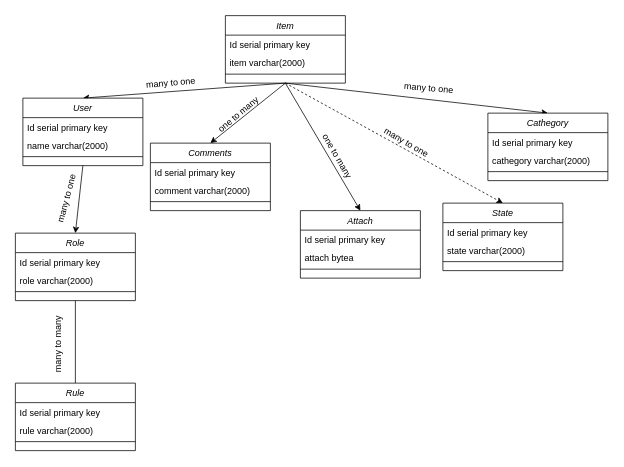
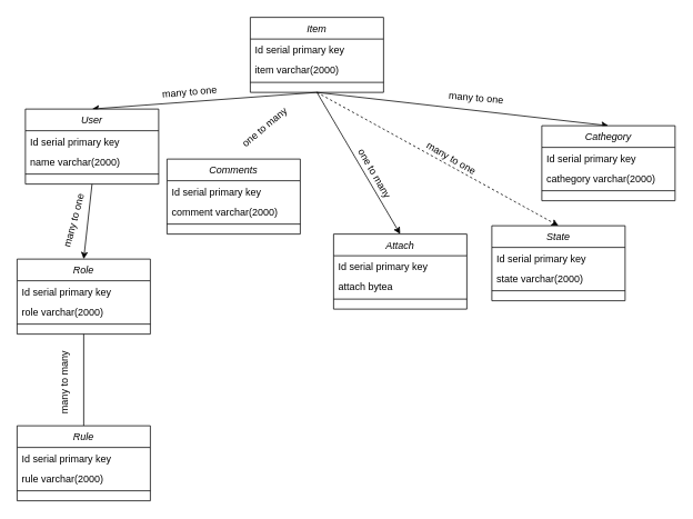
  <mxCell id="0" />
  <mxCell id="1" parent="0" />
  <mxCell id="2" value="many to one&amp;nbsp;" style="text;html=1;resizable=0;points=[];;align=center;verticalAlign=middle;labelBackgroundColor=none;rounded=0;shadow=0;strokeWidth=1;fontSize=12;rotation=-75;" parent="1" vertex="1" connectable="0"><mxGeometry x="90" y="260" as="geometry"><mxPoint x="-3.503" y="-0.853" as="offset" /></mxGeometry></mxCell>
  <mxCell id="3" value="" style="endArrow=classic;html=1;entryX=0.5;entryY=0;entryDx=0;entryDy=0;" parent="1" target="17" edge="1"><mxGeometry width="50" height="50" relative="1" as="geometry"><mxPoint x="380" y="110" as="sourcePoint" /><mxPoint x="560" y="230" as="targetPoint" /></mxGeometry></mxCell>
  <mxCell id="4" value="" style="endArrow=none;html=1;" parent="1" source="35" target="39" edge="1"><mxGeometry width="50" height="50" relative="1" as="geometry"><mxPoint x="200" y="160" as="sourcePoint" /><mxPoint x="250" y="110" as="targetPoint" /></mxGeometry></mxCell>
  <mxCell id="5" value="" style="endArrow=classic;html=1;entryX=0.5;entryY=0;entryDx=0;entryDy=0;exitX=0.5;exitY=1;exitDx=0;exitDy=0;" parent="1" target="35" edge="1" source="17"><mxGeometry width="50" height="50" relative="1" as="geometry"><mxPoint x="300" y="210" as="sourcePoint" /><mxPoint x="150" y="220" as="targetPoint" /></mxGeometry></mxCell>
  <mxCell id="6" value="many to many" style="text;html=1;resizable=0;points=[];;align=center;verticalAlign=middle;labelBackgroundColor=none;rounded=0;shadow=0;strokeWidth=1;fontSize=12;rotation=270;" parent="1" vertex="1" connectable="0"><mxGeometry x="80.003" y="420.003" as="geometry"><mxPoint x="-39.503" y="-2.853" as="offset" /></mxGeometry></mxCell>
  <mxCell id="7" value="Item" style="swimlane;fontStyle=2;align=center;verticalAlign=top;childLayout=stackLayout;horizontal=1;startSize=26;horizontalStack=0;resizeParent=1;resizeLast=0;collapsible=1;marginBottom=0;rounded=0;shadow=0;strokeWidth=1;" parent="1" vertex="1"><mxGeometry x="300" y="20" width="160" height="90" as="geometry"><mxRectangle x="230" y="140" width="160" height="26" as="alternateBounds" /></mxGeometry></mxCell>
  <mxCell id="8" value="Id serial primary key" style="text;align=left;verticalAlign=top;spacingLeft=4;spacingRight=4;overflow=hidden;rotatable=0;points=[[0,0.5],[1,0.5]];portConstraint=eastwest;" parent="7" vertex="1"><mxGeometry y="26" width="160" height="24" as="geometry" /></mxCell>
  <mxCell id="9" value="item varchar(2000)" style="text;align=left;verticalAlign=top;spacingLeft=4;spacingRight=4;overflow=hidden;rotatable=0;points=[[0,0.5],[1,0.5]];portConstraint=eastwest;" parent="7" vertex="1"><mxGeometry y="50" width="160" height="24" as="geometry" /></mxCell>
  <mxCell id="10" value="" style="line;html=1;strokeWidth=1;align=left;verticalAlign=middle;spacingTop=-1;spacingLeft=3;spacingRight=3;rotatable=0;labelPosition=right;points=[];portConstraint=eastwest;" parent="7" vertex="1"><mxGeometry y="74" width="160" height="8" as="geometry" /></mxCell>
  <mxCell id="11" value="many to one" style="text;html=1;resizable=0;points=[];;align=center;verticalAlign=middle;labelBackgroundColor=none;rounded=0;shadow=0;strokeWidth=1;fontSize=12;rotation=-5;" parent="1" vertex="1" connectable="0"><mxGeometry x="230.003" y="110.003" as="geometry"><mxPoint x="-3.503" y="-0.853" as="offset" /></mxGeometry></mxCell>
- <mxCell id="12" value="" style="endArrow=classic;html=1;exitX=0.5;exitY=1;exitDx=0;exitDy=0;entryX=0.5;entryY=0;entryDx=0;entryDy=0;" parent="1" source="7" target="43" edge="1"><mxGeometry width="50" height="50" relative="1" as="geometry"><mxPoint x="360" y="410" as="sourcePoint" /><mxPoint x="410" y="360" as="targetPoint" /></mxGeometry></mxCell>
  <mxCell id="13" value="" style="endArrow=classic;html=1;exitX=0.5;exitY=1;exitDx=0;exitDy=0;entryX=0.5;entryY=0;entryDx=0;entryDy=0;" parent="1" source="7" target="31" edge="1"><mxGeometry width="50" height="50" relative="1" as="geometry"><mxPoint x="350" y="410" as="sourcePoint" /><mxPoint x="400" y="360" as="targetPoint" /></mxGeometry></mxCell>
  <mxCell id="14" value="one to many" style="text;html=1;resizable=0;points=[];;align=center;verticalAlign=middle;labelBackgroundColor=none;rounded=0;shadow=0;strokeWidth=1;fontSize=12;rotation=-40;" parent="1" vertex="1" connectable="0"><mxGeometry x="320.003" y="150.003" as="geometry"><mxPoint x="-3.503" y="-0.853" as="offset" /></mxGeometry></mxCell>
  <mxCell id="15" value="" style="endArrow=classic;html=1;entryX=0.5;entryY=0;entryDx=0;entryDy=0;exitX=0.5;exitY=1;exitDx=0;exitDy=0;dashed=1;" parent="1" target="27" edge="1" source="7"><mxGeometry width="50" height="50" relative="1" as="geometry"><mxPoint x="480" y="380" as="sourcePoint" /><mxPoint x="400" y="460" as="targetPoint" /></mxGeometry></mxCell>
  <mxCell id="16" value="" style="endArrow=classic;html=1;entryX=0.5;entryY=0;entryDx=0;entryDy=0;exitX=0.5;exitY=1;exitDx=0;exitDy=0;" parent="1" target="23" edge="1" source="7"><mxGeometry width="50" height="50" relative="1" as="geometry"><mxPoint x="480" y="380" as="sourcePoint" /><mxPoint x="400" y="360" as="targetPoint" /></mxGeometry></mxCell>
  <mxCell id="17" value="User" style="swimlane;fontStyle=2;align=center;verticalAlign=top;childLayout=stackLayout;horizontal=1;startSize=26;horizontalStack=0;resizeParent=1;resizeLast=0;collapsible=1;marginBottom=0;rounded=0;shadow=0;strokeWidth=1;" parent="1" vertex="1"><mxGeometry x="30" y="130" width="160" height="90" as="geometry"><mxRectangle x="230" y="140" width="160" height="26" as="alternateBounds" /></mxGeometry></mxCell>
  <mxCell id="18" value="Id serial primary key" style="text;align=left;verticalAlign=top;spacingLeft=4;spacingRight=4;overflow=hidden;rotatable=0;points=[[0,0.5],[1,0.5]];portConstraint=eastwest;" parent="17" vertex="1"><mxGeometry y="26" width="160" height="24" as="geometry" /></mxCell>
  <mxCell id="19" value="name varchar(2000)" style="text;align=left;verticalAlign=top;spacingLeft=4;spacingRight=4;overflow=hidden;rotatable=0;points=[[0,0.5],[1,0.5]];portConstraint=eastwest;" parent="17" vertex="1"><mxGeometry y="50" width="160" height="24" as="geometry" /></mxCell>
  <mxCell id="20" value="" style="line;html=1;strokeWidth=1;align=left;verticalAlign=middle;spacingTop=-1;spacingLeft=3;spacingRight=3;rotatable=0;labelPosition=right;points=[];portConstraint=eastwest;" parent="17" vertex="1"><mxGeometry y="74" width="160" height="8" as="geometry" /></mxCell>
  <mxCell id="21" value="one to many" style="text;html=1;resizable=0;points=[];;align=center;verticalAlign=middle;labelBackgroundColor=none;rounded=0;shadow=0;strokeWidth=1;fontSize=12;rotation=60;" parent="1" vertex="1" connectable="0"><mxGeometry x="450.003" y="210.003" as="geometry"><mxPoint x="-3.503" y="-0.853" as="offset" /></mxGeometry></mxCell>
  <mxCell id="22" value="many to one" style="text;html=1;resizable=0;points=[];;align=center;verticalAlign=middle;labelBackgroundColor=none;rounded=0;shadow=0;strokeWidth=1;fontSize=12;rotation=30;" parent="1" vertex="1" connectable="0"><mxGeometry x="570.003" y="195.003" as="geometry"><mxPoint x="-28.63" y="9.082" as="offset" /></mxGeometry></mxCell>
  <mxCell id="23" value="Cathegory" style="swimlane;fontStyle=2;align=center;verticalAlign=top;childLayout=stackLayout;horizontal=1;startSize=26;horizontalStack=0;resizeParent=1;resizeLast=0;collapsible=1;marginBottom=0;rounded=0;shadow=0;strokeWidth=1;" parent="1" vertex="1"><mxGeometry x="650" y="150" width="160" height="90" as="geometry"><mxRectangle x="230" y="140" width="160" height="26" as="alternateBounds" /></mxGeometry></mxCell>
  <mxCell id="24" value="Id serial primary key" style="text;align=left;verticalAlign=top;spacingLeft=4;spacingRight=4;overflow=hidden;rotatable=0;points=[[0,0.5],[1,0.5]];portConstraint=eastwest;" parent="23" vertex="1"><mxGeometry y="26" width="160" height="24" as="geometry" /></mxCell>
  <mxCell id="25" value="cathegory varchar(2000)" style="text;align=left;verticalAlign=top;spacingLeft=4;spacingRight=4;overflow=hidden;rotatable=0;points=[[0,0.5],[1,0.5]];portConstraint=eastwest;" parent="23" vertex="1"><mxGeometry y="50" width="160" height="24" as="geometry" /></mxCell>
  <mxCell id="26" value="" style="line;html=1;strokeWidth=1;align=left;verticalAlign=middle;spacingTop=-1;spacingLeft=3;spacingRight=3;rotatable=0;labelPosition=right;points=[];portConstraint=eastwest;" parent="23" vertex="1"><mxGeometry y="74" width="160" height="8" as="geometry" /></mxCell>
  <mxCell id="27" value="State" style="swimlane;fontStyle=2;align=center;verticalAlign=top;childLayout=stackLayout;horizontal=1;startSize=26;horizontalStack=0;resizeParent=1;resizeLast=0;collapsible=1;marginBottom=0;rounded=0;shadow=0;strokeWidth=1;" parent="1" vertex="1"><mxGeometry x="590" y="270" width="160" height="90" as="geometry"><mxRectangle x="230" y="140" width="160" height="26" as="alternateBounds" /></mxGeometry></mxCell>
  <mxCell id="28" value="Id serial primary key" style="text;align=left;verticalAlign=top;spacingLeft=4;spacingRight=4;overflow=hidden;rotatable=0;points=[[0,0.5],[1,0.5]];portConstraint=eastwest;" parent="27" vertex="1"><mxGeometry y="26" width="160" height="24" as="geometry" /></mxCell>
  <mxCell id="29" value="state varchar(2000)" style="text;align=left;verticalAlign=top;spacingLeft=4;spacingRight=4;overflow=hidden;rotatable=0;points=[[0,0.5],[1,0.5]];portConstraint=eastwest;" parent="27" vertex="1"><mxGeometry y="50" width="160" height="24" as="geometry" /></mxCell>
  <mxCell id="30" value="" style="line;html=1;strokeWidth=1;align=left;verticalAlign=middle;spacingTop=-1;spacingLeft=3;spacingRight=3;rotatable=0;labelPosition=right;points=[];portConstraint=eastwest;" parent="27" vertex="1"><mxGeometry y="74" width="160" height="8" as="geometry" /></mxCell>
  <mxCell id="31" value="Attach" style="swimlane;fontStyle=2;align=center;verticalAlign=top;childLayout=stackLayout;horizontal=1;startSize=26;horizontalStack=0;resizeParent=1;resizeLast=0;collapsible=1;marginBottom=0;rounded=0;shadow=0;strokeWidth=1;" parent="1" vertex="1"><mxGeometry x="400" y="280" width="160" height="90" as="geometry"><mxRectangle x="230" y="140" width="160" height="26" as="alternateBounds" /></mxGeometry></mxCell>
  <mxCell id="32" value="Id serial primary key" style="text;align=left;verticalAlign=top;spacingLeft=4;spacingRight=4;overflow=hidden;rotatable=0;points=[[0,0.5],[1,0.5]];portConstraint=eastwest;" parent="31" vertex="1"><mxGeometry y="26" width="160" height="24" as="geometry" /></mxCell>
  <mxCell id="33" value="attach bytea" style="text;align=left;verticalAlign=top;spacingLeft=4;spacingRight=4;overflow=hidden;rotatable=0;points=[[0,0.5],[1,0.5]];portConstraint=eastwest;" parent="31" vertex="1"><mxGeometry y="50" width="160" height="24" as="geometry" /></mxCell>
  <mxCell id="34" value="" style="line;html=1;strokeWidth=1;align=left;verticalAlign=middle;spacingTop=-1;spacingLeft=3;spacingRight=3;rotatable=0;labelPosition=right;points=[];portConstraint=eastwest;" parent="31" vertex="1"><mxGeometry y="74" width="160" height="8" as="geometry" /></mxCell>
  <mxCell id="35" value="Role" style="swimlane;fontStyle=2;align=center;verticalAlign=top;childLayout=stackLayout;horizontal=1;startSize=26;horizontalStack=0;resizeParent=1;resizeLast=0;collapsible=1;marginBottom=0;rounded=0;shadow=0;strokeWidth=1;" parent="1" vertex="1"><mxGeometry x="20" y="310" width="160" height="90" as="geometry"><mxRectangle x="230" y="140" width="160" height="26" as="alternateBounds" /></mxGeometry></mxCell>
  <mxCell id="36" value="Id serial primary key" style="text;align=left;verticalAlign=top;spacingLeft=4;spacingRight=4;overflow=hidden;rotatable=0;points=[[0,0.5],[1,0.5]];portConstraint=eastwest;" parent="35" vertex="1"><mxGeometry y="26" width="160" height="24" as="geometry" /></mxCell>
  <mxCell id="37" value="role varchar(2000)" style="text;align=left;verticalAlign=top;spacingLeft=4;spacingRight=4;overflow=hidden;rotatable=0;points=[[0,0.5],[1,0.5]];portConstraint=eastwest;" parent="35" vertex="1"><mxGeometry y="50" width="160" height="24" as="geometry" /></mxCell>
  <mxCell id="38" value="" style="line;html=1;strokeWidth=1;align=left;verticalAlign=middle;spacingTop=-1;spacingLeft=3;spacingRight=3;rotatable=0;labelPosition=right;points=[];portConstraint=eastwest;" parent="35" vertex="1"><mxGeometry y="74" width="160" height="8" as="geometry" /></mxCell>
  <mxCell id="39" value="Rule" style="swimlane;fontStyle=2;align=center;verticalAlign=top;childLayout=stackLayout;horizontal=1;startSize=26;horizontalStack=0;resizeParent=1;resizeLast=0;collapsible=1;marginBottom=0;rounded=0;shadow=0;strokeWidth=1;" parent="1" vertex="1"><mxGeometry x="20" y="510" width="160" height="90" as="geometry"><mxRectangle x="230" y="140" width="160" height="26" as="alternateBounds" /></mxGeometry></mxCell>
  <mxCell id="40" value="Id serial primary key" style="text;align=left;verticalAlign=top;spacingLeft=4;spacingRight=4;overflow=hidden;rotatable=0;points=[[0,0.5],[1,0.5]];portConstraint=eastwest;" parent="39" vertex="1"><mxGeometry y="26" width="160" height="24" as="geometry" /></mxCell>
  <mxCell id="41" value="rule varchar(2000)" style="text;align=left;verticalAlign=top;spacingLeft=4;spacingRight=4;overflow=hidden;rotatable=0;points=[[0,0.5],[1,0.5]];portConstraint=eastwest;" parent="39" vertex="1"><mxGeometry y="50" width="160" height="24" as="geometry" /></mxCell>
  <mxCell id="42" value="" style="line;html=1;strokeWidth=1;align=left;verticalAlign=middle;spacingTop=-1;spacingLeft=3;spacingRight=3;rotatable=0;labelPosition=right;points=[];portConstraint=eastwest;" parent="39" vertex="1"><mxGeometry y="74" width="160" height="8" as="geometry" /></mxCell>
  <mxCell id="43" value="Comments" style="swimlane;fontStyle=2;align=center;verticalAlign=top;childLayout=stackLayout;horizontal=1;startSize=26;horizontalStack=0;resizeParent=1;resizeLast=0;collapsible=1;marginBottom=0;rounded=0;shadow=0;strokeWidth=1;" parent="1" vertex="1"><mxGeometry x="200" y="190" width="160" height="90" as="geometry"><mxRectangle x="230" y="140" width="160" height="26" as="alternateBounds" /></mxGeometry></mxCell>
  <mxCell id="44" value="Id serial primary key" style="text;align=left;verticalAlign=top;spacingLeft=4;spacingRight=4;overflow=hidden;rotatable=0;points=[[0,0.5],[1,0.5]];portConstraint=eastwest;" parent="43" vertex="1"><mxGeometry y="26" width="160" height="24" as="geometry" /></mxCell>
  <mxCell id="45" value="comment varchar(2000)" style="text;align=left;verticalAlign=top;spacingLeft=4;spacingRight=4;overflow=hidden;rotatable=0;points=[[0,0.5],[1,0.5]];portConstraint=eastwest;" parent="43" vertex="1"><mxGeometry y="50" width="160" height="24" as="geometry" /></mxCell>
  <mxCell id="46" value="" style="line;html=1;strokeWidth=1;align=left;verticalAlign=middle;spacingTop=-1;spacingLeft=3;spacingRight=3;rotatable=0;labelPosition=right;points=[];portConstraint=eastwest;" parent="43" vertex="1"><mxGeometry y="74" width="160" height="8" as="geometry" /></mxCell>
  <mxCell id="47" value="many to one" style="text;html=1;resizable=0;points=[];;align=center;verticalAlign=middle;labelBackgroundColor=none;rounded=0;shadow=0;strokeWidth=1;fontSize=12;rotation=5;" vertex="1" connectable="0" parent="1"><mxGeometry x="600" y="109.998" as="geometry"><mxPoint x="-28.63" y="9.082" as="offset" /></mxGeometry></mxCell>
